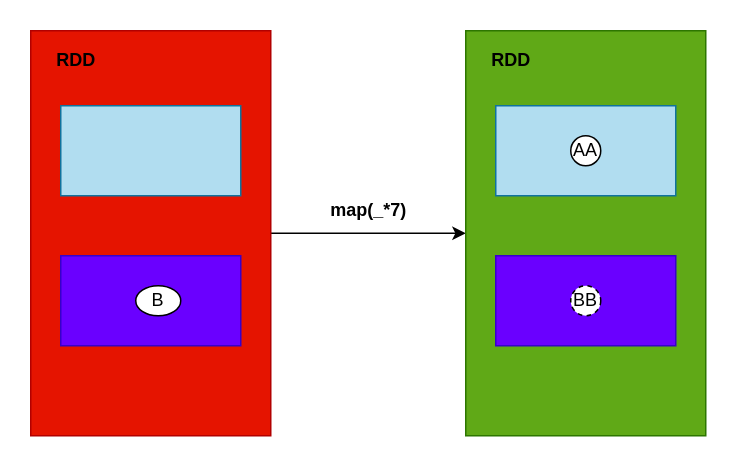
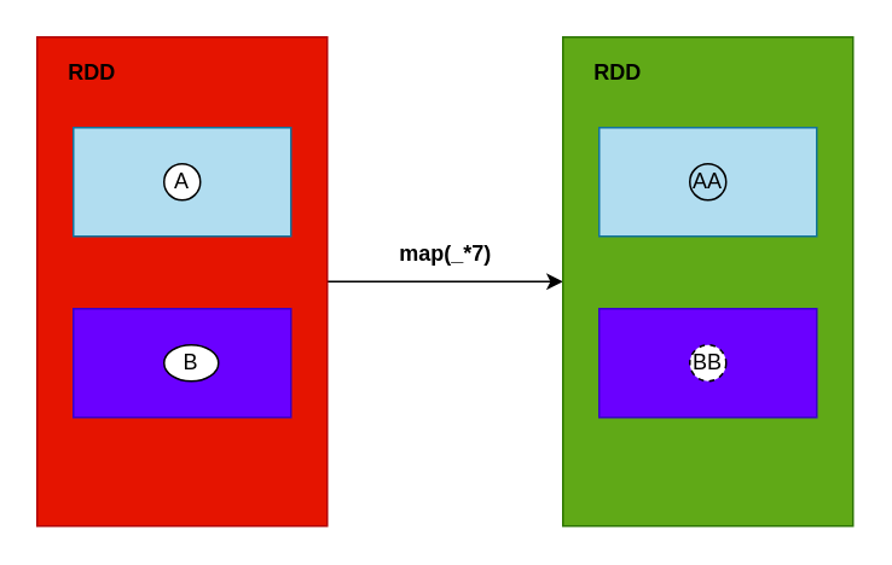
  <mxCell id="0" />
  <mxCell id="1" parent="0" />
  <mxCell id="2" style="edgeStyle=none;rounded=0;orthogonalLoop=1;jettySize=auto;html=1;exitX=1;exitY=0.5;exitDx=0;exitDy=0;entryX=0;entryY=0.5;entryDx=0;entryDy=0;jumpSize=11;" parent="1" source="3" target="9" edge="1"><mxGeometry relative="1" as="geometry" /></mxCell>
  <mxCell id="3" value="" style="rounded=0;whiteSpace=wrap;html=1;fillColor=#e51400;fontColor=#ffffff;strokeColor=#B20000;" parent="1" vertex="1"><mxGeometry x="20" y="20" width="160" height="270" as="geometry" /></mxCell>
  <mxCell id="4" value="&lt;b&gt;RDD&lt;/b&gt;" style="text;html=1;resizable=0;autosize=1;align=center;verticalAlign=middle;points=[];fillColor=none;strokeColor=none;rounded=0;" parent="1" vertex="1"><mxGeometry x="30" y="30" width="40" height="20" as="geometry" /></mxCell>
  <mxCell id="5" value="" style="rounded=0;whiteSpace=wrap;html=1;fillColor=#b1ddf0;strokeColor=#10739e;" parent="1" vertex="1"><mxGeometry x="40" y="70" width="120" height="60" as="geometry" /></mxCell>
  <mxCell id="6" value="" style="rounded=0;whiteSpace=wrap;html=1;fillColor=#6a00ff;strokeColor=#3700CC;fontColor=#ffffff;" parent="1" vertex="1"><mxGeometry x="40" y="170" width="120" height="60" as="geometry" /></mxCell>
+ <mxCell id="7" value="A" style="ellipse;whiteSpace=wrap;html=1;aspect=fixed;" parent="1" vertex="1"><mxGeometry x="90" y="90" width="20" height="20" as="geometry" /></mxCell>
  <mxCell id="8" value="B" style="ellipse;whiteSpace=wrap;html=1;aspect=fixed;" parent="1" vertex="1"><mxGeometry x="90" y="190" width="30" height="20" as="geometry" /></mxCell>
  <mxCell id="9" value="" style="rounded=0;whiteSpace=wrap;html=1;fillColor=#60a917;fontColor=#ffffff;strokeColor=#2D7600;" parent="1" vertex="1"><mxGeometry x="310" y="20" width="160" height="270" as="geometry" /></mxCell>
  <mxCell id="10" value="&lt;b&gt;RDD&lt;/b&gt;" style="text;html=1;resizable=0;autosize=1;align=center;verticalAlign=middle;points=[];fillColor=none;strokeColor=none;rounded=0;" parent="1" vertex="1"><mxGeometry x="320" y="30" width="40" height="20" as="geometry" /></mxCell>
  <mxCell id="11" value="" style="rounded=0;whiteSpace=wrap;html=1;fillColor=#b1ddf0;strokeColor=#10739e;" parent="1" vertex="1"><mxGeometry x="330" y="70" width="120" height="60" as="geometry" /></mxCell>
  <mxCell id="12" value="" style="rounded=0;whiteSpace=wrap;html=1;fillColor=#6a00ff;strokeColor=#3700CC;fontColor=#ffffff;" parent="1" vertex="1"><mxGeometry x="330" y="170" width="120" height="60" as="geometry" /></mxCell>
- <mxCell id="13" value="AA" style="ellipse;whiteSpace=wrap;html=1;aspect=fixed;" parent="1" vertex="1"><mxGeometry x="380" y="90" width="20" height="20" as="geometry" /></mxCell>
+ <mxCell id="13" value="AA" style="ellipse;whiteSpace=wrap;html=1;aspect=fixed;fillColor=#b1ddf0;" parent="1" vertex="1"><mxGeometry x="380" y="90" width="20" height="20" as="geometry" /></mxCell>
  <mxCell id="14" value="BB" style="ellipse;whiteSpace=wrap;html=1;aspect=fixed;dashed=1;" parent="1" vertex="1"><mxGeometry x="380" y="190" width="20" height="20" as="geometry" /></mxCell>
  <mxCell id="15" value="&lt;b&gt;map(_*7)&lt;/b&gt;" style="text;html=1;resizable=0;autosize=1;align=center;verticalAlign=middle;points=[];fillColor=none;strokeColor=none;rounded=0;" parent="1" vertex="1"><mxGeometry x="210" y="130" width="70" height="20" as="geometry" /></mxCell>
